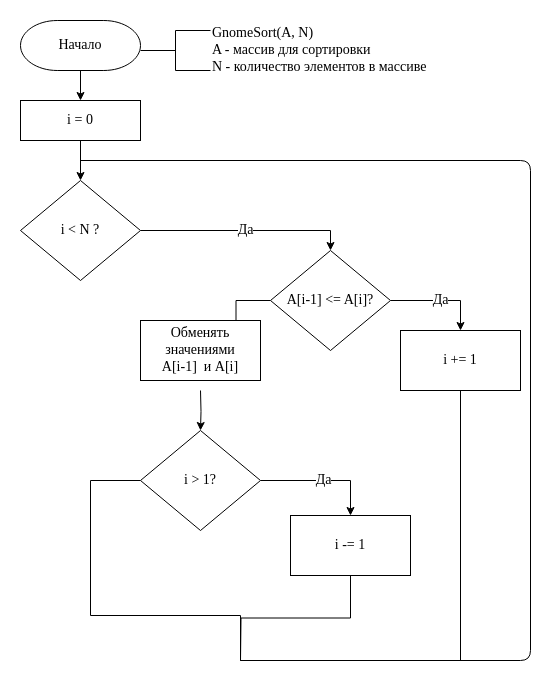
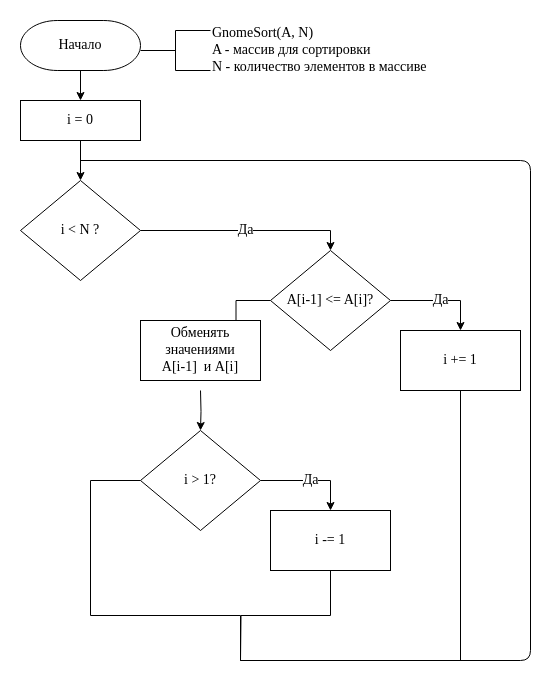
  <mxCell id="0" />
  <mxCell id="1" parent="0" />
  <mxCell id="2" style="edgeStyle=orthogonalEdgeStyle;rounded=0;orthogonalLoop=1;jettySize=auto;html=1;exitX=0.5;exitY=1;exitDx=0;exitDy=0;entryX=0.5;entryY=0;entryDx=0;entryDy=0;" parent="1" target="5" edge="1"><mxGeometry relative="1" as="geometry"><mxPoint x="80" y="90" as="targetPoint" /><mxPoint x="80" y="70" as="sourcePoint" /></mxGeometry></mxCell>
  <mxCell id="3" value="GnomeSort(A, N)&lt;br style=&quot;font-size: 14px;&quot;&gt;A - массив для сортировки&lt;br style=&quot;font-size: 14px;&quot;&gt;N - количество элементов в массиве" style="strokeWidth=1;html=1;shape=mxgraph.flowchart.annotation_2;align=left;labelPosition=right;pointerEvents=1;fontSize=14;fontFamily=Times New Roman;" parent="1" vertex="1"><mxGeometry x="140" y="30" width="70" height="40" as="geometry" /></mxCell>
  <mxCell id="4" style="edgeStyle=orthogonalEdgeStyle;rounded=0;orthogonalLoop=1;jettySize=auto;html=1;exitX=0.5;exitY=1;exitDx=0;exitDy=0;entryX=0.5;entryY=0;entryDx=0;entryDy=0;" parent="1" source="5" target="12" edge="1"><mxGeometry relative="1" as="geometry" /></mxCell>
  <mxCell id="5" value="i = 0" style="rounded=0;whiteSpace=wrap;html=1;strokeWidth=1;fontSize=14;fontFamily=Times New Roman;" parent="1" vertex="1"><mxGeometry x="20" y="100" width="120" height="40" as="geometry" /></mxCell>
  <mxCell id="6" value="Да" style="edgeStyle=orthogonalEdgeStyle;rounded=0;orthogonalLoop=1;jettySize=auto;html=1;exitX=1;exitY=0.5;exitDx=0;exitDy=0;entryX=0.5;entryY=0;entryDx=0;entryDy=0;fontFamily=Times New Roman;fontSize=14;" parent="1" source="8" target="10" edge="1"><mxGeometry relative="1" as="geometry" /></mxCell>
  <mxCell id="7" style="edgeStyle=orthogonalEdgeStyle;rounded=0;orthogonalLoop=1;jettySize=auto;html=1;exitX=0;exitY=0.5;exitDx=0;exitDy=0;entryX=0.5;entryY=0;entryDx=0;entryDy=0;fontFamily=Times New Roman;fontSize=14;" parent="1" source="8" edge="1"><mxGeometry relative="1" as="geometry"><mxPoint x="200" y="330" as="targetPoint" /></mxGeometry></mxCell>
  <mxCell id="8" value="A[i-1] &amp;lt;= A[i]?" style="rhombus;whiteSpace=wrap;html=1;fontFamily=Times New Roman;fontSize=14;" parent="1" vertex="1"><mxGeometry x="270" y="250" width="120" height="100" as="geometry" /></mxCell>
  <mxCell id="9" style="edgeStyle=orthogonalEdgeStyle;rounded=0;orthogonalLoop=1;jettySize=auto;html=1;endArrow=none;endFill=0;fontFamily=Times New Roman;fontSize=14;" edge="1" parent="1" source="10"><mxGeometry relative="1" as="geometry"><mxPoint x="240" y="650" as="targetPoint" /><Array as="points"><mxPoint x="460" y="660" /><mxPoint x="240" y="660" /></Array></mxGeometry></mxCell>
  <mxCell id="10" value="i += 1" style="rounded=0;whiteSpace=wrap;html=1;fontSize=14;fontFamily=Times New Roman;" parent="1" vertex="1"><mxGeometry x="400" y="330" width="120" height="60" as="geometry" /></mxCell>
  <mxCell id="11" value="Да" style="edgeStyle=orthogonalEdgeStyle;rounded=0;orthogonalLoop=1;jettySize=auto;html=1;exitX=1;exitY=0.5;exitDx=0;exitDy=0;entryX=0.5;entryY=0;entryDx=0;entryDy=0;fontSize=14;fontFamily=Times New Roman;" edge="1" parent="1" source="12" target="8"><mxGeometry relative="1" as="geometry" /></mxCell>
  <mxCell id="12" value="i &amp;lt; N ?" style="rhombus;whiteSpace=wrap;html=1;fontSize=14;fontFamily=Times New Roman;" parent="1" vertex="1"><mxGeometry x="20" y="180" width="120" height="100" as="geometry" /></mxCell>
  <mxCell id="13" style="edgeStyle=orthogonalEdgeStyle;rounded=0;orthogonalLoop=1;jettySize=auto;html=1;exitX=0.5;exitY=1;exitDx=0;exitDy=0;entryX=0.5;entryY=0;entryDx=0;entryDy=0;fontFamily=Times New Roman;fontSize=14;" parent="1" target="17" edge="1"><mxGeometry relative="1" as="geometry"><mxPoint x="200" y="390" as="sourcePoint" /></mxGeometry></mxCell>
  <mxCell id="14" value="Обменять значениями &lt;br&gt;A[i-1]&amp;nbsp; и A[i]" style="rounded=0;whiteSpace=wrap;html=1;fontFamily=Times New Roman;fontSize=14;" parent="1" vertex="1"><mxGeometry x="140" y="320" width="120" height="60" as="geometry" /></mxCell>
  <mxCell id="15" value="Да" style="edgeStyle=orthogonalEdgeStyle;rounded=0;orthogonalLoop=1;jettySize=auto;html=1;exitX=1;exitY=0.5;exitDx=0;exitDy=0;entryX=0.5;entryY=0;entryDx=0;entryDy=0;fontFamily=Times New Roman;fontSize=14;" parent="1" source="17" target="19" edge="1"><mxGeometry relative="1" as="geometry" /></mxCell>
  <mxCell id="16" style="edgeStyle=orthogonalEdgeStyle;rounded=0;orthogonalLoop=1;jettySize=auto;html=1;exitX=0;exitY=0.5;exitDx=0;exitDy=0;fontFamily=Times New Roman;fontSize=14;endArrow=none;endFill=0;" edge="1" parent="1" source="17"><mxGeometry relative="1" as="geometry"><mxPoint x="240" y="660" as="targetPoint" /><Array as="points"><mxPoint x="90" y="480" /><mxPoint x="90" y="615" /><mxPoint x="240" y="615" /></Array></mxGeometry></mxCell>
  <mxCell id="17" value="i &amp;gt; 1?" style="rhombus;whiteSpace=wrap;html=1;fontFamily=Times New Roman;fontSize=14;" parent="1" vertex="1"><mxGeometry x="140" y="430" width="120" height="100" as="geometry" /></mxCell>
  <mxCell id="18" style="edgeStyle=orthogonalEdgeStyle;rounded=0;orthogonalLoop=1;jettySize=auto;html=1;exitX=0.5;exitY=1;exitDx=0;exitDy=0;fontFamily=Times New Roman;fontSize=14;endArrow=none;endFill=0;" edge="1" parent="1" source="19"><mxGeometry relative="1" as="geometry"><mxPoint x="240" y="660" as="targetPoint" /></mxGeometry></mxCell>
- <mxCell id="19" value="i -= 1" style="rounded=0;whiteSpace=wrap;html=1;fontSize=14;fontFamily=Times New Roman;" parent="1" vertex="1"><mxGeometry x="290" y="515" width="120" height="60" as="geometry" /></mxCell>
+ <mxCell id="19" value="i -= 1" style="rounded=0;whiteSpace=wrap;html=1;fontSize=14;fontFamily=Times New Roman;" parent="1" vertex="1"><mxGeometry x="270" y="510" width="120" height="60" as="geometry" /></mxCell>
  <mxCell id="20" value="Начало" style="strokeWidth=1;html=1;shape=mxgraph.flowchart.terminator;whiteSpace=wrap;fontFamily=Times New Roman;fontSize=14;" vertex="1" parent="1"><mxGeometry x="20" y="20" width="120" height="50" as="geometry" /></mxCell>
  <mxCell id="21" value="" style="endArrow=none;html=1;fontFamily=Times New Roman;fontSize=14;endFill=0;" edge="1" parent="1"><mxGeometry width="50" height="50" relative="1" as="geometry"><mxPoint x="440" y="660" as="sourcePoint" /><mxPoint x="80" y="160" as="targetPoint" /><Array as="points"><mxPoint x="530" y="660" /><mxPoint x="530" y="160" /></Array></mxGeometry></mxCell>
